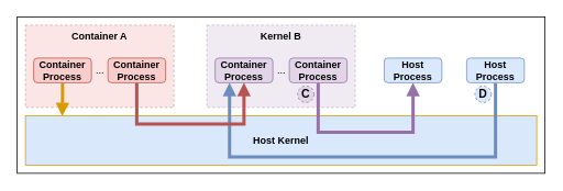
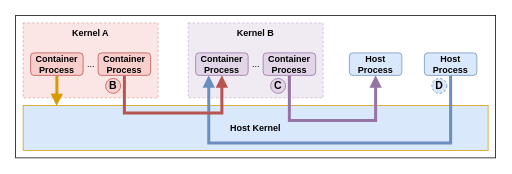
  <mxCell id="0" />
  <mxCell id="1" parent="0" />
  <mxCell id="2" value="" style="rounded=0;whiteSpace=wrap;html=1;" vertex="1" parent="1"><mxGeometry x="20" y="20" width="640" height="190" as="geometry" /></mxCell>
  <mxCell id="3" value="Host Kernel" style="rounded=0;whiteSpace=wrap;html=1;fillColor=#dae8fc;strokeColor=#d79b00;fontStyle=1;" vertex="1" parent="1"><mxGeometry x="30" y="140" width="620" height="60" as="geometry" /></mxCell>
- <mxCell id="4" value="Container A" style="rounded=0;whiteSpace=wrap;html=1;fillColor=#f8cecc;strokeColor=#b85450;dashed=1;opacity=50;fontStyle=1;verticalAlign=top;" vertex="1" parent="1"><mxGeometry x="30" y="30" width="180" height="100" as="geometry" /></mxCell>
+ <mxCell id="4" value="Kernel A" style="rounded=0;whiteSpace=wrap;html=1;fillColor=#f8cecc;strokeColor=#b85450;dashed=1;opacity=50;fontStyle=1;verticalAlign=top;" vertex="1" parent="1"><mxGeometry x="30" y="30" width="180" height="100" as="geometry" /></mxCell>
  <mxCell id="5" value="Kernel B" style="rounded=0;whiteSpace=wrap;html=1;fillColor=#e1d5e7;strokeColor=#9673a6;dashed=1;opacity=50;fontStyle=1;verticalAlign=top;" vertex="1" parent="1"><mxGeometry x="250" y="30" width="180" height="100" as="geometry" /></mxCell>
  <mxCell id="6" style="edgeStyle=orthogonalEdgeStyle;rounded=0;orthogonalLoop=1;jettySize=auto;html=1;exitX=0.5;exitY=1;exitDx=0;exitDy=0;entryX=0.25;entryY=1;entryDx=0;entryDy=0;fontSize=14;endArrow=block;endFill=1;strokeWidth=4;fillColor=#dae8fc;strokeColor=#6c8ebf;" edge="1" parent="1" source="7" target="15"><mxGeometry relative="1" as="geometry"><Array as="points"><mxPoint x="600" y="190" /><mxPoint x="278" y="190" /><mxPoint x="278" y="100" /></Array></mxGeometry></mxCell>
  <mxCell id="7" value="Host Process" style="rounded=1;whiteSpace=wrap;html=1;fillColor=#dae8fc;strokeColor=#6c8ebf;fontStyle=1" vertex="1" parent="1"><mxGeometry x="565" y="70" width="70" height="30" as="geometry" /></mxCell>
  <mxCell id="8" value="Host Process" style="rounded=1;whiteSpace=wrap;html=1;fillColor=#dae8fc;strokeColor=#6c8ebf;fontStyle=1" vertex="1" parent="1"><mxGeometry x="465" y="70" width="70" height="30" as="geometry" /></mxCell>
  <mxCell id="9" style="edgeStyle=orthogonalEdgeStyle;rounded=0;orthogonalLoop=1;jettySize=auto;html=1;exitX=0.5;exitY=1;exitDx=0;exitDy=0;entryX=0.072;entryY=0.011;entryDx=0;entryDy=0;entryPerimeter=0;strokeWidth=4;fillColor=#ffe6cc;strokeColor=#d79b00;endArrow=block;endFill=1;" edge="1" parent="1" source="10" target="3"><mxGeometry relative="1" as="geometry" /></mxCell>
  <mxCell id="10" value="Container Process" style="rounded=1;whiteSpace=wrap;html=1;fillColor=#f8cecc;strokeColor=#b85450;fontStyle=1" vertex="1" parent="1"><mxGeometry x="40" y="70" width="70" height="30" as="geometry" /></mxCell>
  <mxCell id="11" style="edgeStyle=orthogonalEdgeStyle;rounded=0;orthogonalLoop=1;jettySize=auto;html=1;exitX=0.5;exitY=1;exitDx=0;exitDy=0;entryX=0.5;entryY=1;entryDx=0;entryDy=0;strokeWidth=4;fillColor=#f8cecc;strokeColor=#b85450;endArrow=block;endFill=1;" edge="1" parent="1" source="12" target="15"><mxGeometry relative="1" as="geometry"><Array as="points"><mxPoint x="165" y="150" /><mxPoint x="295" y="150" /></Array></mxGeometry></mxCell>
  <mxCell id="12" value="Container Process" style="rounded=1;whiteSpace=wrap;html=1;fillColor=#f8cecc;strokeColor=#b85450;fontStyle=1" vertex="1" parent="1"><mxGeometry x="130" y="70" width="70" height="30" as="geometry" /></mxCell>
  <mxCell id="13" style="edgeStyle=orthogonalEdgeStyle;rounded=0;orthogonalLoop=1;jettySize=auto;html=1;exitX=0.5;exitY=1;exitDx=0;exitDy=0;strokeWidth=4;fillColor=#e1d5e7;strokeColor=#9673a6;endArrow=block;endFill=1;entryX=0.5;entryY=1;entryDx=0;entryDy=0;" edge="1" parent="1" source="14" target="8"><mxGeometry relative="1" as="geometry"><Array as="points"><mxPoint x="385" y="160" /><mxPoint x="500" y="160" /></Array></mxGeometry></mxCell>
  <mxCell id="14" value="Container Process" style="rounded=1;whiteSpace=wrap;html=1;fillColor=#e1d5e7;strokeColor=#9673a6;fontStyle=1" vertex="1" parent="1"><mxGeometry x="350" y="70" width="70" height="30" as="geometry" /></mxCell>
  <mxCell id="15" value="Container Process" style="rounded=1;whiteSpace=wrap;html=1;fillColor=#e1d5e7;strokeColor=#9673a6;fontStyle=1" vertex="1" parent="1"><mxGeometry x="260" y="70" width="70" height="30" as="geometry" /></mxCell>
  <mxCell id="16" value="..." style="text;html=1;align=center;verticalAlign=middle;resizable=0;points=[];autosize=1;strokeColor=none;" vertex="1" parent="1"><mxGeometry x="105" y="75" width="30" height="20" as="geometry" /></mxCell>
  <mxCell id="17" value="..." style="text;html=1;align=center;verticalAlign=middle;resizable=0;points=[];autosize=1;strokeColor=none;" vertex="1" parent="1"><mxGeometry x="325" y="75" width="30" height="20" as="geometry" /></mxCell>
- <mxCell id="19" value="C" style="ellipse;whiteSpace=wrap;html=1;aspect=fixed;align=center;fontStyle=1;fontSize=14;fillColor=#e1d5e7;strokeColor=#9673a6;verticalAlign=bottom;dashed=1;" vertex="1" parent="1"><mxGeometry x="360" y="104" width="20" height="20" as="geometry" /></mxCell>
+ <mxCell id="18" value="B" style="ellipse;whiteSpace=wrap;html=1;aspect=fixed;align=center;fontStyle=1;fontSize=14;fillColor=#f8cecc;strokeColor=#b85450;verticalAlign=bottom;" vertex="1" parent="1"><mxGeometry x="140" y="104" width="20" height="20" as="geometry" /></mxCell>
+ <mxCell id="19" value="C" style="ellipse;whiteSpace=wrap;html=1;aspect=fixed;align=center;fontStyle=1;fontSize=14;fillColor=#e1d5e7;strokeColor=#9673a6;verticalAlign=bottom;" vertex="1" parent="1"><mxGeometry x="360" y="104" width="20" height="20" as="geometry" /></mxCell>
  <mxCell id="20" value="D" style="ellipse;whiteSpace=wrap;html=1;aspect=fixed;align=center;fontStyle=1;fontSize=14;fillColor=#dae8fc;strokeColor=#6c8ebf;verticalAlign=bottom;dashed=1;" vertex="1" parent="1"><mxGeometry x="575" y="104" width="20" height="20" as="geometry" /></mxCell>
